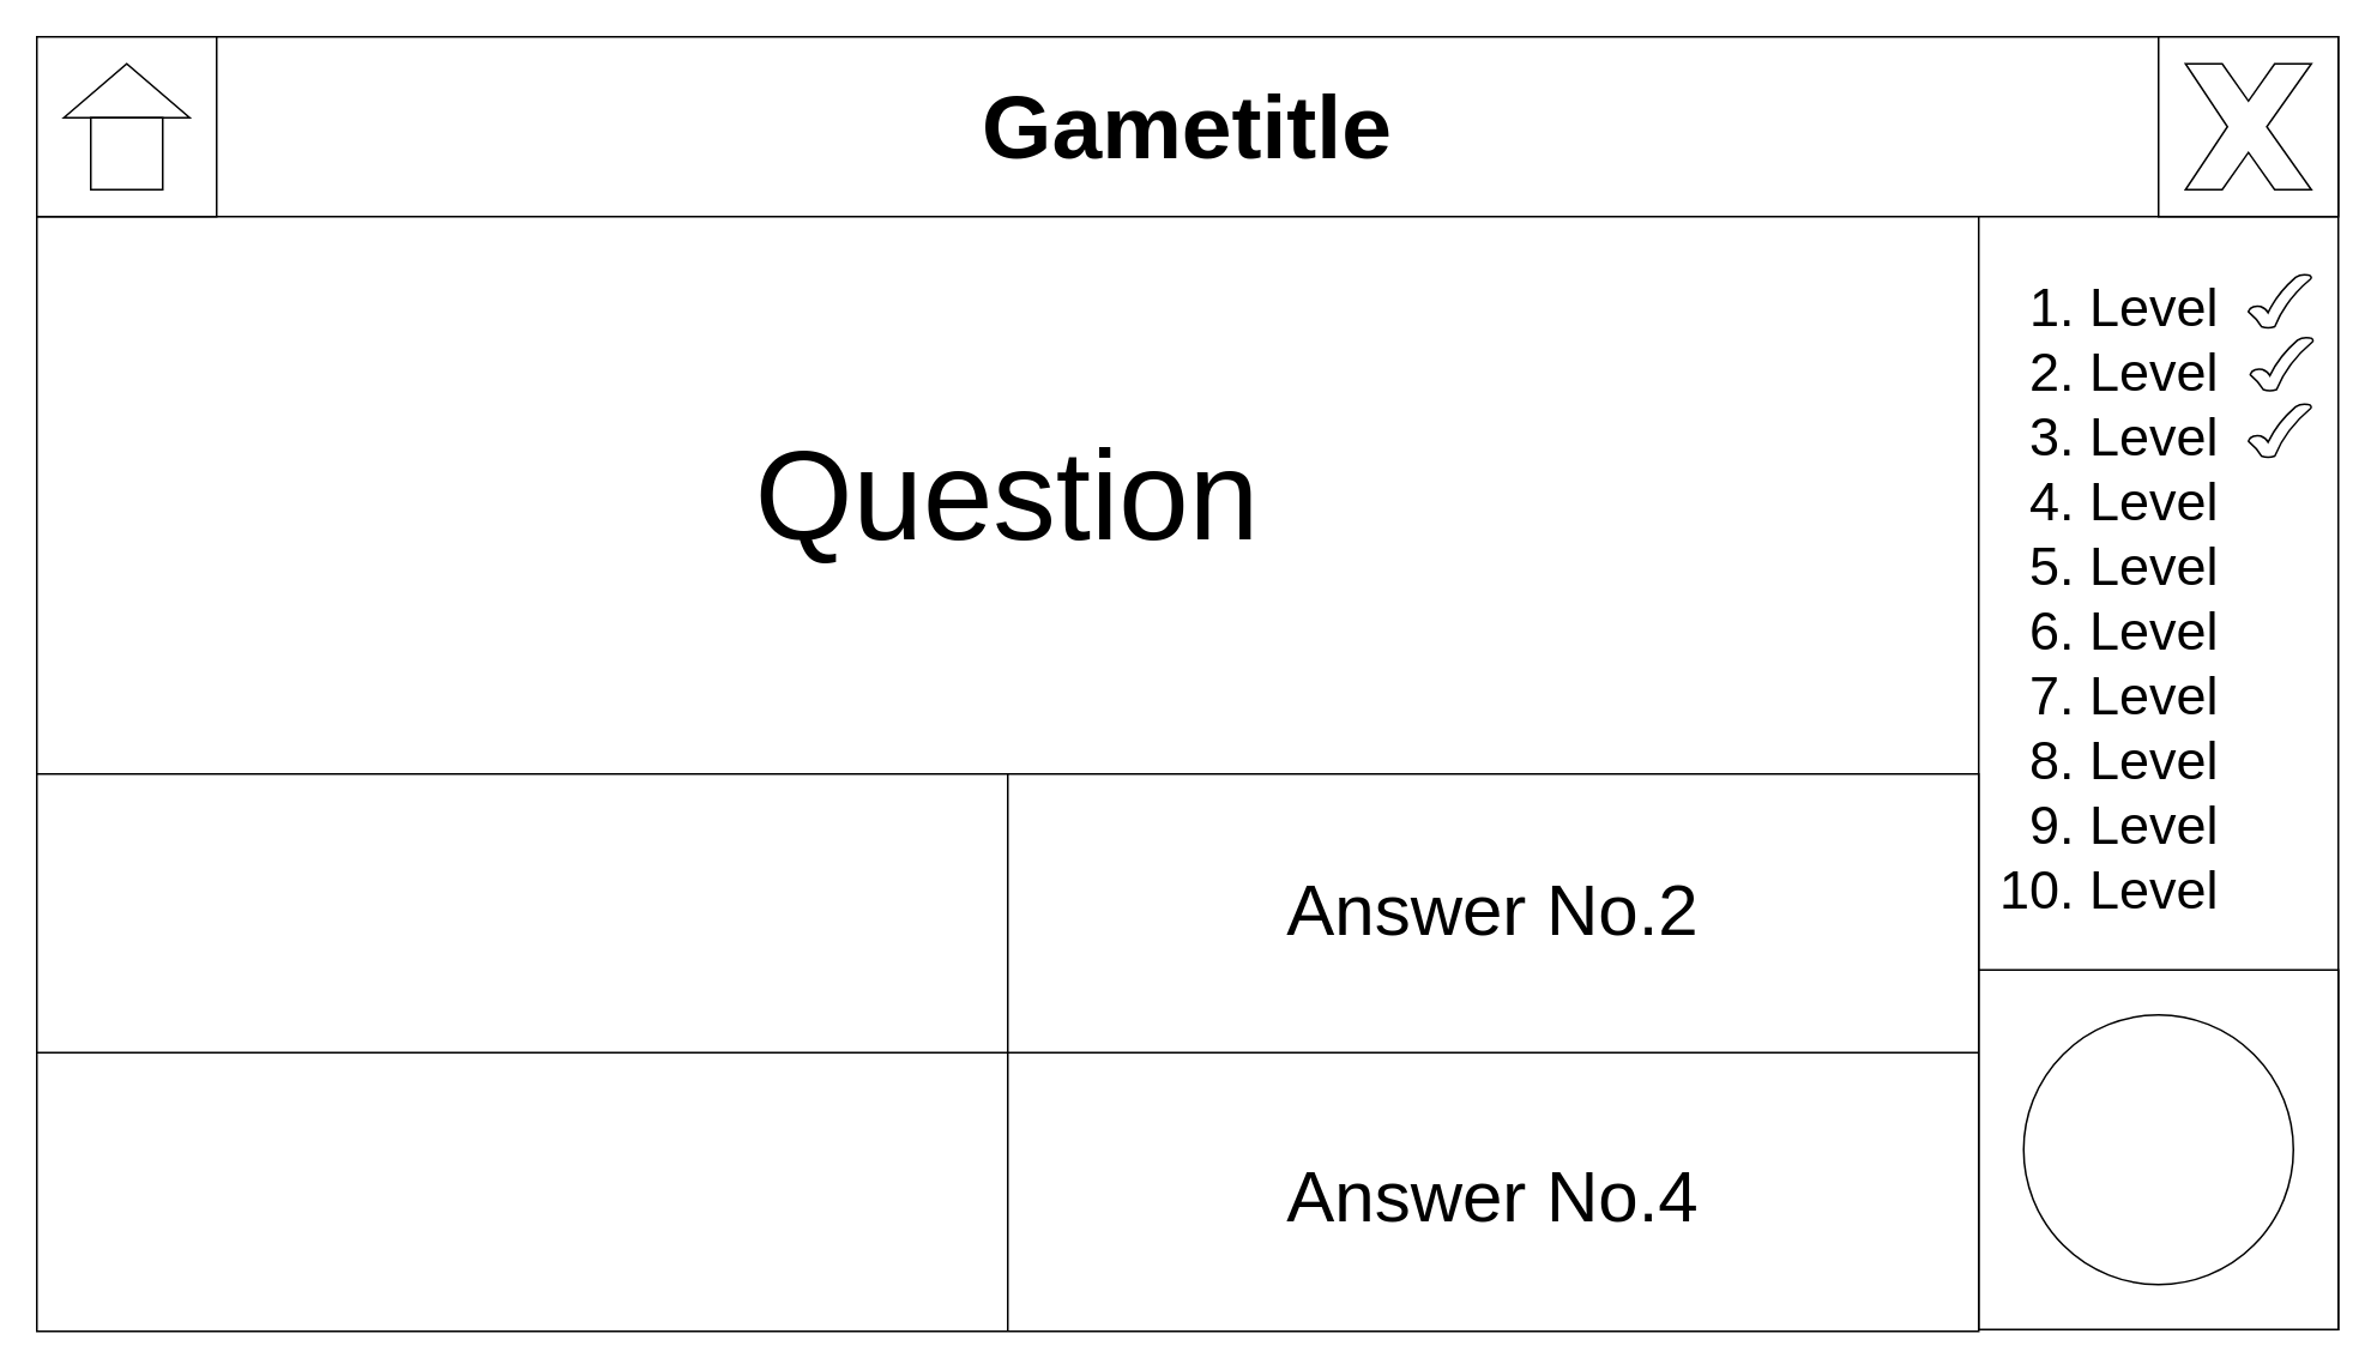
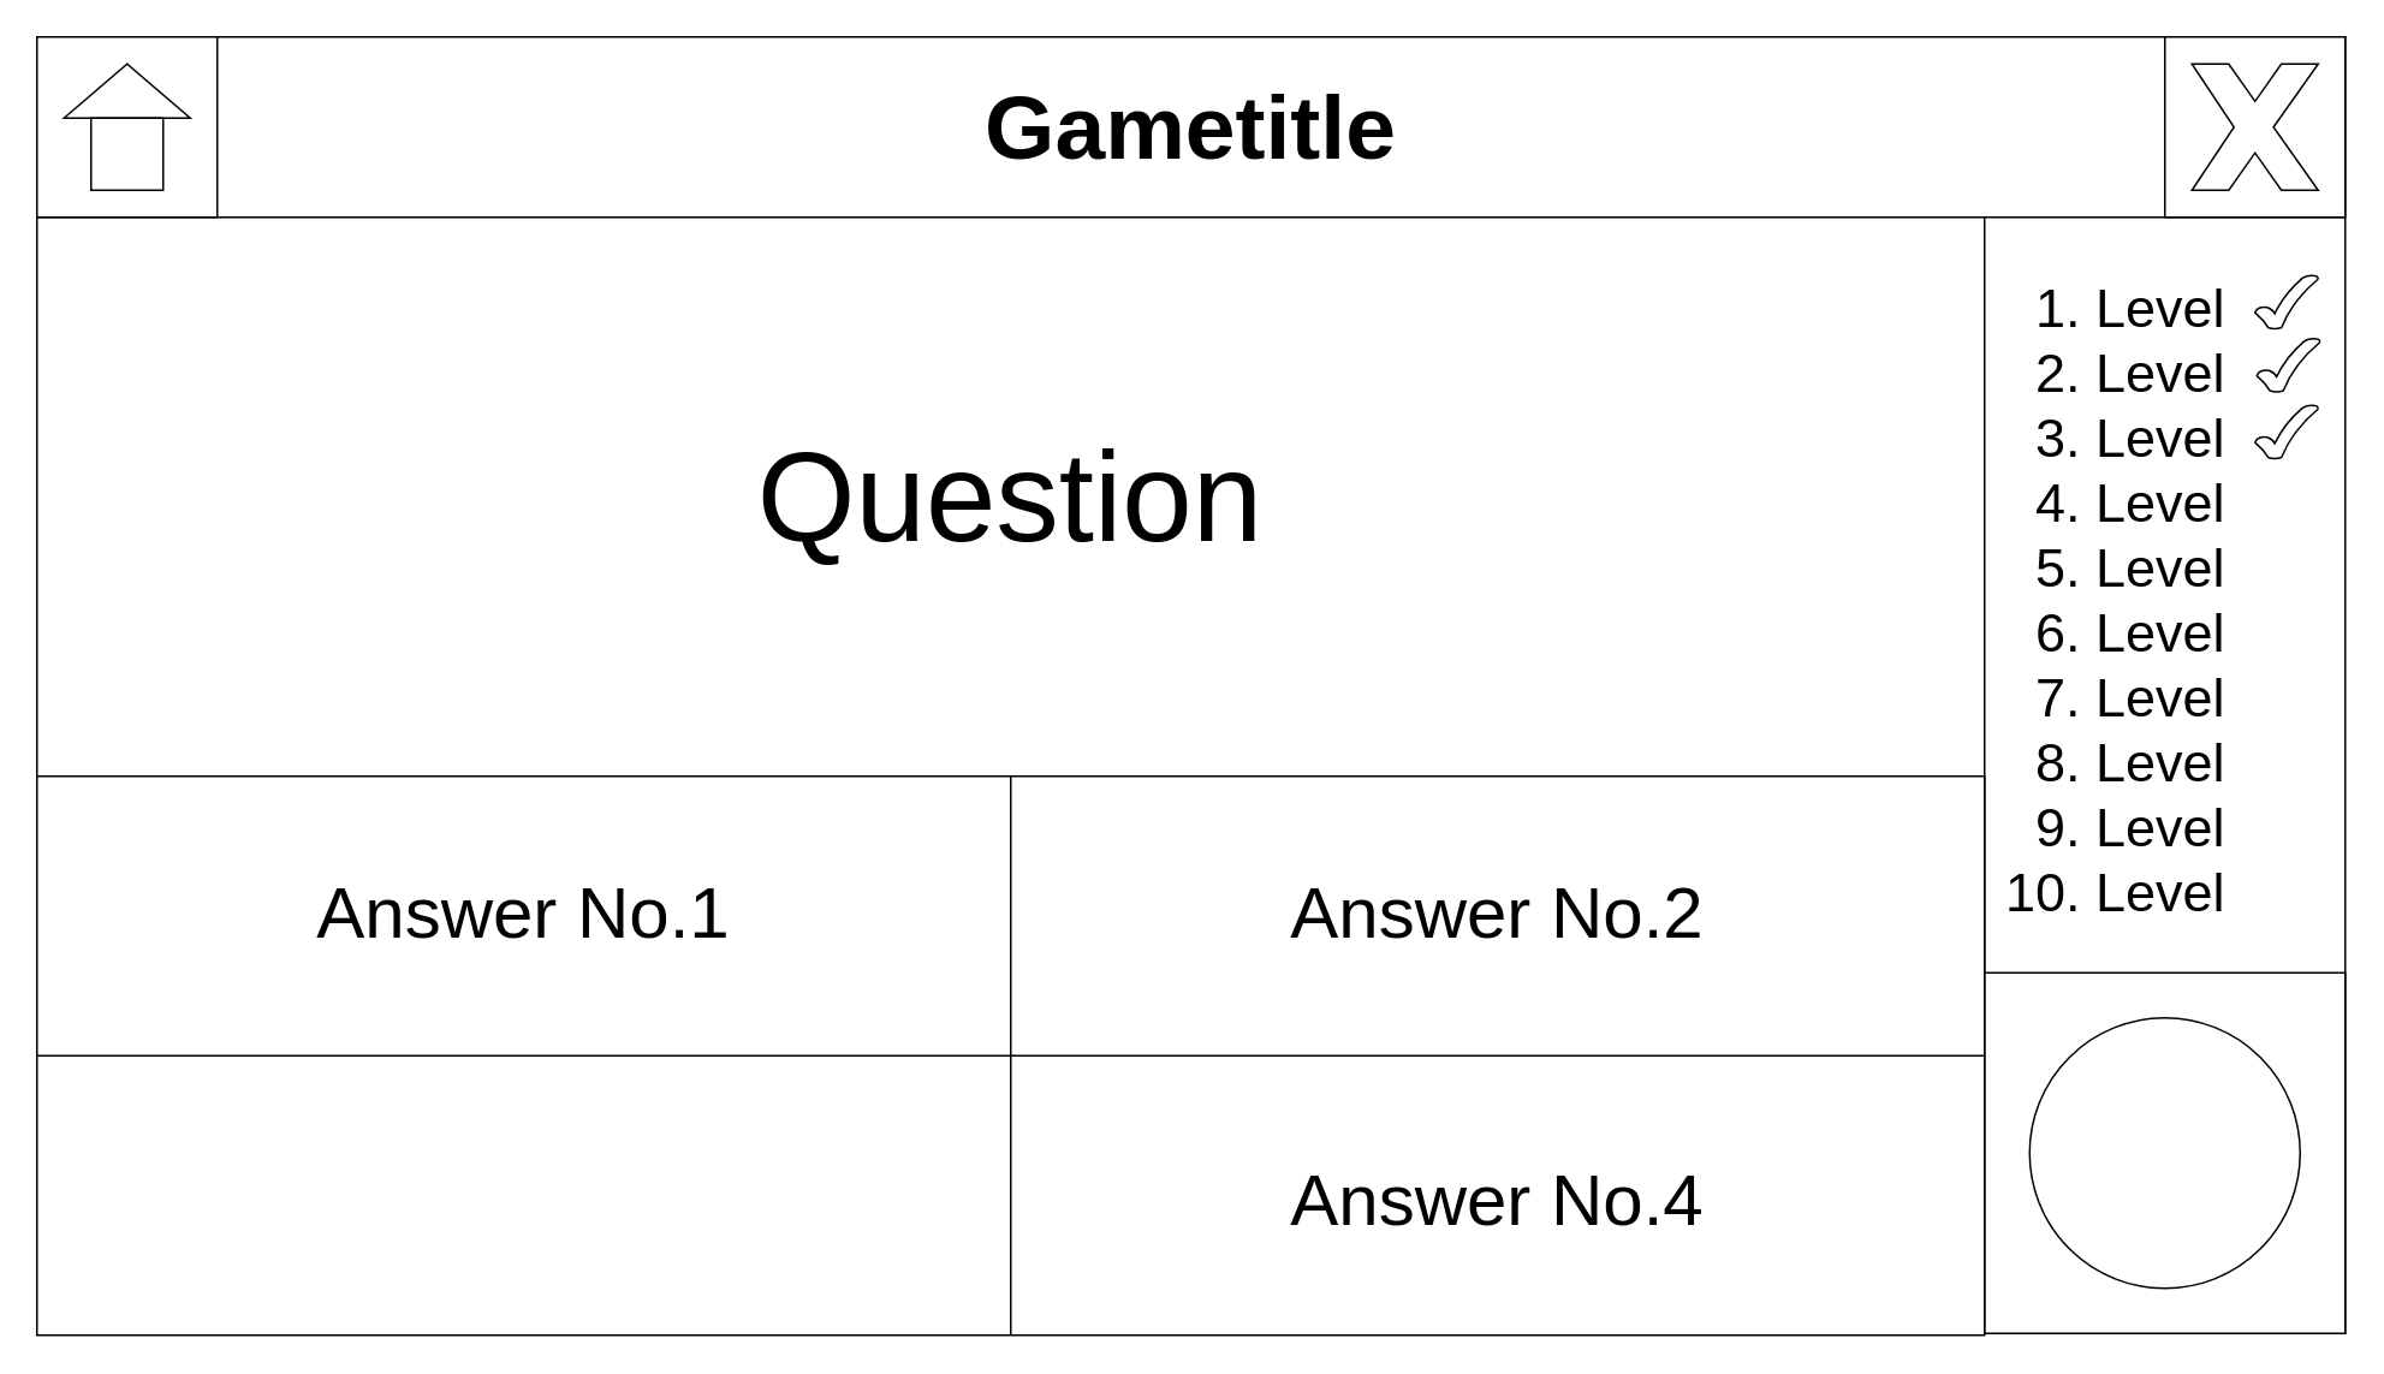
  <mxCell id="0" />
  <mxCell id="1" parent="0" />
  <mxCell id="2" value="" style="rounded=0;whiteSpace=wrap;html=1;" vertex="1" parent="1"><mxGeometry x="20" y="20" width="1280" height="719" as="geometry" /></mxCell>
  <mxCell id="3" value="" style="endArrow=none;html=1;exitX=0.75;exitY=1;exitDx=0;exitDy=0;" edge="1" parent="1"><mxGeometry width="50" height="50" relative="1" as="geometry"><mxPoint x="1100" y="739" as="sourcePoint" /><mxPoint x="1100" y="120" as="targetPoint" /></mxGeometry></mxCell>
  <mxCell id="4" value="" style="endArrow=none;html=1;exitX=0;exitY=0.139;exitDx=0;exitDy=0;exitPerimeter=0;entryX=1;entryY=0.139;entryDx=0;entryDy=0;entryPerimeter=0;" edge="1" parent="1" source="2" target="2"><mxGeometry width="50" height="50" relative="1" as="geometry"><mxPoint x="60" y="120" as="sourcePoint" /><mxPoint x="980" y="120" as="targetPoint" /></mxGeometry></mxCell>
  <mxCell id="5" value="" style="whiteSpace=wrap;html=1;aspect=fixed;" vertex="1" parent="1"><mxGeometry x="1200" y="20" width="100" height="100" as="geometry" /></mxCell>
  <mxCell id="6" value="" style="verticalLabelPosition=bottom;verticalAlign=top;html=1;shape=mxgraph.basic.x" vertex="1" parent="1"><mxGeometry x="1215" y="35" width="70" height="70" as="geometry" /></mxCell>
  <mxCell id="7" value="" style="whiteSpace=wrap;html=1;aspect=fixed;" vertex="1" parent="1"><mxGeometry x="20" y="20" width="100" height="100" as="geometry" /></mxCell>
  <mxCell id="8" value="" style="group" vertex="1" connectable="0" parent="1"><mxGeometry x="35" y="35" width="70" height="70" as="geometry" /></mxCell>
  <mxCell id="9" value="" style="triangle;whiteSpace=wrap;html=1;direction=north;" vertex="1" parent="8"><mxGeometry width="70" height="30" as="geometry" /></mxCell>
  <mxCell id="10" value="" style="whiteSpace=wrap;html=1;aspect=fixed;" vertex="1" parent="8"><mxGeometry x="15" y="30" width="40" height="40" as="geometry" /></mxCell>
  <mxCell id="11" value="" style="whiteSpace=wrap;html=1;aspect=fixed;" vertex="1" parent="1"><mxGeometry x="1100" y="539" width="200" height="200" as="geometry" /></mxCell>
  <mxCell id="12" value="" style="ellipse;whiteSpace=wrap;html=1;aspect=fixed;" vertex="1" parent="1"><mxGeometry x="1125" y="564" width="150" height="150" as="geometry" /></mxCell>
  <mxCell id="13" value="" style="rounded=0;whiteSpace=wrap;html=1;" vertex="1" parent="1"><mxGeometry x="20" y="430" width="1080" height="310" as="geometry" /></mxCell>
  <mxCell id="14" value="" style="endArrow=none;html=1;exitX=0.5;exitY=0;exitDx=0;exitDy=0;entryX=0.5;entryY=1;entryDx=0;entryDy=0;" edge="1" parent="1" source="13" target="13"><mxGeometry width="50" height="50" relative="1" as="geometry"><mxPoint x="700" y="460" as="sourcePoint" /><mxPoint x="750" y="410" as="targetPoint" /></mxGeometry></mxCell>
  <mxCell id="15" value="" style="endArrow=none;html=1;exitX=0;exitY=0.5;exitDx=0;exitDy=0;entryX=1;entryY=0.5;entryDx=0;entryDy=0;" edge="1" parent="1" source="13" target="13"><mxGeometry width="50" height="50" relative="1" as="geometry"><mxPoint x="700" y="460" as="sourcePoint" /><mxPoint x="750" y="410" as="targetPoint" /></mxGeometry></mxCell>
  <mxCell id="16" value="&lt;font style=&quot;font-size: 40px&quot;&gt;Answer No.2&lt;/font&gt;" style="text;html=1;strokeColor=none;fillColor=none;align=center;verticalAlign=middle;whiteSpace=wrap;rounded=0;" vertex="1" parent="1"><mxGeometry x="560" y="430" width="540" height="150" as="geometry" /></mxCell>
  <mxCell id="17" value="&lt;font style=&quot;font-size: 40px&quot;&gt;Answer No.4&lt;/font&gt;" style="text;html=1;strokeColor=none;fillColor=none;align=center;verticalAlign=middle;whiteSpace=wrap;rounded=0;" vertex="1" parent="1"><mxGeometry x="560" y="589" width="540" height="150" as="geometry" /></mxCell>
+ <mxCell id="18" value="&lt;font style=&quot;font-size: 40px&quot;&gt;Answer No.1&lt;/font&gt;" style="text;html=1;strokeColor=none;fillColor=none;align=center;verticalAlign=middle;whiteSpace=wrap;rounded=0;" vertex="1" parent="1"><mxGeometry x="20" y="430" width="540" height="150" as="geometry" /></mxCell>
  <mxCell id="19" value="&lt;font style=&quot;font-size: 70px&quot;&gt;Question&lt;/font&gt;" style="text;html=1;strokeColor=none;fillColor=none;align=center;verticalAlign=middle;whiteSpace=wrap;rounded=0;" vertex="1" parent="1"><mxGeometry x="20" y="120" width="1080" height="310" as="geometry" /></mxCell>
  <mxCell id="20" value="&lt;blockquote&gt;&lt;div align=&quot;left&quot;&gt;&lt;ol style=&quot;font-size: 30px&quot;&gt;&lt;li&gt;&lt;font style=&quot;font-size: 30px&quot;&gt;Level&lt;br&gt;&lt;/font&gt;&lt;/li&gt;&lt;li&gt;&lt;font style=&quot;font-size: 30px&quot;&gt;Level&lt;br&gt;&lt;/font&gt;&lt;/li&gt;&lt;li&gt;&lt;font style=&quot;font-size: 30px&quot;&gt;Level&lt;br&gt;&lt;/font&gt;&lt;/li&gt;&lt;li&gt;&lt;font style=&quot;font-size: 30px&quot;&gt;Level&lt;/font&gt;&lt;/li&gt;&lt;li&gt;&lt;font style=&quot;font-size: 30px&quot;&gt;Level&lt;/font&gt;&lt;/li&gt;&lt;li&gt;&lt;font style=&quot;font-size: 30px&quot;&gt;Level&lt;/font&gt;&lt;/li&gt;&lt;li&gt;&lt;font style=&quot;font-size: 30px&quot;&gt;Level&lt;/font&gt;&lt;/li&gt;&lt;li&gt;&lt;font style=&quot;font-size: 30px&quot;&gt;Level&lt;/font&gt;&lt;/li&gt;&lt;li&gt;&lt;font style=&quot;font-size: 30px&quot;&gt;Level&lt;/font&gt;&lt;/li&gt;&lt;li&gt;&lt;font style=&quot;font-size: 30px&quot;&gt;Level&lt;br&gt;&lt;/font&gt;&lt;/li&gt;&lt;/ol&gt;&lt;/div&gt;&lt;/blockquote&gt;" style="text;strokeColor=none;fillColor=none;html=1;whiteSpace=wrap;verticalAlign=middle;overflow=hidden;startSize=30;spacingLeft=10;align=left;labelBorderColor=none;" vertex="1" parent="1"><mxGeometry x="1070" y="120" width="230" height="420" as="geometry" /></mxCell>
  <mxCell id="21" value="" style="verticalLabelPosition=bottom;verticalAlign=top;html=1;shape=mxgraph.basic.tick;startSize=30;" vertex="1" parent="1"><mxGeometry x="1250" y="152" width="35" height="30" as="geometry" /></mxCell>
  <mxCell id="22" value="" style="verticalLabelPosition=bottom;verticalAlign=top;html=1;shape=mxgraph.basic.tick;startSize=30;" vertex="1" parent="1"><mxGeometry x="1251" y="187" width="35" height="30" as="geometry" /></mxCell>
  <mxCell id="23" value="" style="verticalLabelPosition=bottom;verticalAlign=top;html=1;shape=mxgraph.basic.tick;startSize=30;" vertex="1" parent="1"><mxGeometry x="1250" y="224" width="35" height="30" as="geometry" /></mxCell>
  <mxCell id="24" value="&lt;b&gt;&lt;font style=&quot;font-size: 50px&quot;&gt;Gametitle&lt;/font&gt;&lt;/b&gt;" style="text;html=1;strokeColor=none;fillColor=none;align=center;verticalAlign=middle;whiteSpace=wrap;rounded=0;startSize=30;" vertex="1" parent="1"><mxGeometry x="120" y="20" width="1080" height="100" as="geometry" /></mxCell>
